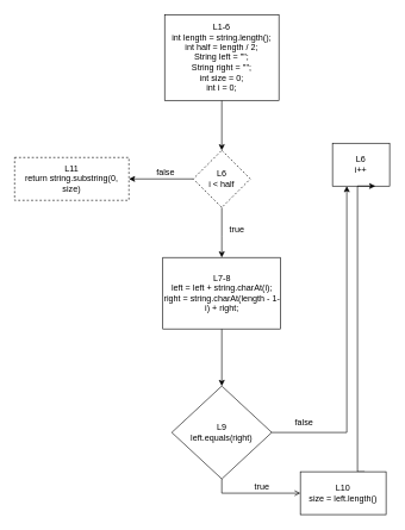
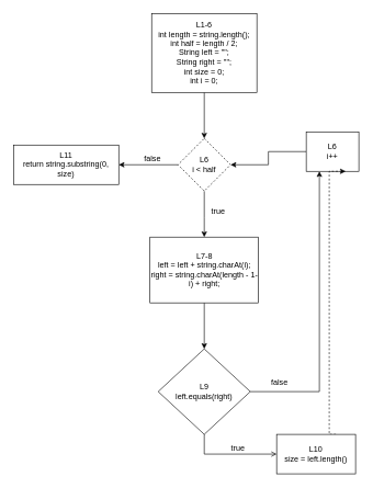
  <mxCell id="0" />
  <mxCell id="1" parent="0" />
  <mxCell id="2" style="edgeStyle=orthogonalEdgeStyle;rounded=0;orthogonalLoop=1;jettySize=auto;html=1;exitX=0.5;exitY=1;exitDx=0;exitDy=0;entryX=0.5;entryY=0;entryDx=0;entryDy=0;" edge="1" parent="1" source="3" target="8"><mxGeometry relative="1" as="geometry" /></mxCell>
  <mxCell id="3" value="&lt;div&gt;L1-6&lt;/div&gt;&lt;div&gt;int length = string.length();&lt;/div&gt;&lt;div&gt;int half = length / 2;&lt;/div&gt;&lt;div&gt;String left = &quot;&quot;;&lt;/div&gt;&lt;div&gt;String right = &quot;&quot;;&lt;/div&gt;&lt;div&gt;int size = 0;&lt;/div&gt;&lt;div&gt;int i = 0;&lt;br&gt;&lt;/div&gt;" style="rounded=0;whiteSpace=wrap;html=1;" vertex="1" parent="1"><mxGeometry x="230" y="20" width="160" height="120" as="geometry" /></mxCell>
  <mxCell id="4" style="edgeStyle=orthogonalEdgeStyle;rounded=0;orthogonalLoop=1;jettySize=auto;html=1;exitX=0.5;exitY=1;exitDx=0;exitDy=0;entryX=0.5;entryY=0;entryDx=0;entryDy=0;" edge="1" parent="1" source="8" target="10"><mxGeometry relative="1" as="geometry"><Array as="points"><mxPoint x="310" y="330" /><mxPoint x="310" y="330" /></Array></mxGeometry></mxCell>
  <mxCell id="5" value="true" style="text;html=1;resizable=0;points=[];align=center;verticalAlign=middle;labelBackgroundColor=none;" vertex="1" connectable="0" parent="4"><mxGeometry x="-0.333" y="10" relative="1" as="geometry"><mxPoint x="10" y="7" as="offset" /></mxGeometry></mxCell>
  <mxCell id="6" style="edgeStyle=orthogonalEdgeStyle;rounded=0;orthogonalLoop=1;jettySize=auto;html=1;exitX=0;exitY=0.5;exitDx=0;exitDy=0;entryX=1;entryY=0.5;entryDx=0;entryDy=0;" edge="1" parent="1" source="8" target="20"><mxGeometry relative="1" as="geometry" /></mxCell>
  <mxCell id="7" value="false" style="text;html=1;resizable=0;points=[];align=center;verticalAlign=middle;labelBackgroundColor=none;" vertex="1" connectable="0" parent="6"><mxGeometry x="-0.267" relative="1" as="geometry"><mxPoint x="-7" y="-10" as="offset" /></mxGeometry></mxCell>
  <mxCell id="8" value="&lt;div&gt;L6&lt;/div&gt;&lt;div&gt;i &amp;lt; half&lt;br&gt;&lt;/div&gt;" style="rhombus;whiteSpace=wrap;html=1;dashed=1;" vertex="1" parent="1"><mxGeometry x="270" y="210" width="80" height="80" as="geometry" /></mxCell>
  <mxCell id="9" style="edgeStyle=orthogonalEdgeStyle;rounded=0;orthogonalLoop=1;jettySize=auto;html=1;exitX=0.5;exitY=1;exitDx=0;exitDy=0;entryX=0.5;entryY=0;entryDx=0;entryDy=0;" edge="1" parent="1" source="10" target="15"><mxGeometry relative="1" as="geometry" /></mxCell>
  <mxCell id="10" value="&lt;div&gt;L7-8&lt;/div&gt;&lt;div&gt;left = left + string.charAt(i);&lt;/div&gt;&lt;div&gt;right = string.charAt(length - 1- i) + right;&lt;br&gt;&lt;/div&gt;" style="rounded=0;whiteSpace=wrap;html=1;" vertex="1" parent="1"><mxGeometry x="227.5" y="360" width="165" height="100" as="geometry" /></mxCell>
  <mxCell id="11" style="edgeStyle=orthogonalEdgeStyle;rounded=0;orthogonalLoop=1;jettySize=auto;html=1;exitX=1;exitY=0.5;exitDx=0;exitDy=0;entryX=0.25;entryY=1;entryDx=0;entryDy=0;" edge="1" parent="1" source="15" target="17"><mxGeometry relative="1" as="geometry" /></mxCell>
  <mxCell id="12" value="false" style="text;html=1;resizable=0;points=[];align=center;verticalAlign=middle;labelBackgroundColor=none;" vertex="1" connectable="0" parent="11"><mxGeometry x="-0.848" relative="1" as="geometry"><mxPoint x="10" y="-15" as="offset" /></mxGeometry></mxCell>
  <mxCell id="13" style="edgeStyle=orthogonalEdgeStyle;rounded=0;orthogonalLoop=1;jettySize=auto;html=1;exitX=0.5;exitY=1;exitDx=0;exitDy=0;endArrow=open;" edge="1" parent="1" source="15" target="19"><mxGeometry relative="1" as="geometry" /></mxCell>
  <mxCell id="14" value="true" style="text;html=1;resizable=0;points=[];align=center;verticalAlign=middle;labelBackgroundColor=none;" vertex="1" connectable="0" parent="13"><mxGeometry x="-0.043" y="1" relative="1" as="geometry"><mxPoint x="13" y="-9" as="offset" /></mxGeometry></mxCell>
- <mxCell id="15" value="&lt;div&gt;L9&lt;/div&gt;&lt;div&gt;left.equals(right)&lt;br&gt;&lt;/div&gt;" style="rhombus;whiteSpace=wrap;html=1;" vertex="1" parent="1"><mxGeometry x="240" y="540" width="140" height="130" as="geometry" /></mxCell>
+ <mxCell id="15" value="&lt;div&gt;L9&lt;/div&gt;&lt;div&gt;left.equals(right)&lt;br&gt;&lt;/div&gt;" style="rhombus;whiteSpace=wrap;html=1;" vertex="1" parent="1"><mxGeometry x="240" y="530" width="140" height="130" as="geometry" /></mxCell>
+ <mxCell id="16" style="edgeStyle=orthogonalEdgeStyle;rounded=0;orthogonalLoop=1;jettySize=auto;html=1;exitX=0;exitY=0.5;exitDx=0;exitDy=0;entryX=1;entryY=0.5;entryDx=0;entryDy=0;" edge="1" parent="1" source="17" target="8"><mxGeometry relative="1" as="geometry" /></mxCell>
  <mxCell id="17" value="&lt;div&gt;L6&lt;/div&gt;&lt;div&gt;i++&lt;br&gt;&lt;/div&gt;" style="rounded=0;whiteSpace=wrap;html=1;" vertex="1" parent="1"><mxGeometry x="465" y="200" width="80" height="60" as="geometry" /></mxCell>
- <mxCell id="18" style="edgeStyle=orthogonalEdgeStyle;rounded=0;orthogonalLoop=1;jettySize=auto;html=1;exitX=0.75;exitY=0;exitDx=0;exitDy=0;entryX=0.75;entryY=1;entryDx=0;entryDy=0;" edge="1" parent="1" source="19" target="17"><mxGeometry relative="1" as="geometry"><Array as="points"><mxPoint x="500" y="660" /></Array></mxGeometry></mxCell>
+ <mxCell id="18" style="edgeStyle=orthogonalEdgeStyle;rounded=0;orthogonalLoop=1;jettySize=auto;html=1;exitX=0.75;exitY=0;exitDx=0;exitDy=0;entryX=0.75;entryY=1;entryDx=0;entryDy=0;dashed=1;" edge="1" parent="1" source="19" target="17"><mxGeometry relative="1" as="geometry"><Array as="points"><mxPoint x="500" y="660" /></Array></mxGeometry></mxCell>
  <mxCell id="19" value="&lt;div&gt;L10&lt;/div&gt;&lt;div&gt;size = left.length()&lt;br&gt;&lt;/div&gt;" style="rounded=0;whiteSpace=wrap;html=1;" vertex="1" parent="1"><mxGeometry x="420" y="660" width="120" height="60" as="geometry" /></mxCell>
- <mxCell id="20" value="&lt;div&gt;L11&lt;/div&gt;&lt;div&gt;return string.substring(0, size)&lt;br&gt;&lt;/div&gt;" style="rounded=0;whiteSpace=wrap;html=1;labelBackgroundColor=none;dashed=1;" vertex="1" parent="1"><mxGeometry x="20" y="220" width="160" height="60" as="geometry" /></mxCell>
+ <mxCell id="20" value="&lt;div&gt;L11&lt;/div&gt;&lt;div&gt;return string.substring(0, size)&lt;br&gt;&lt;/div&gt;" style="rounded=0;whiteSpace=wrap;html=1;labelBackgroundColor=none;" vertex="1" parent="1"><mxGeometry x="20" y="220" width="160" height="60" as="geometry" /></mxCell>
